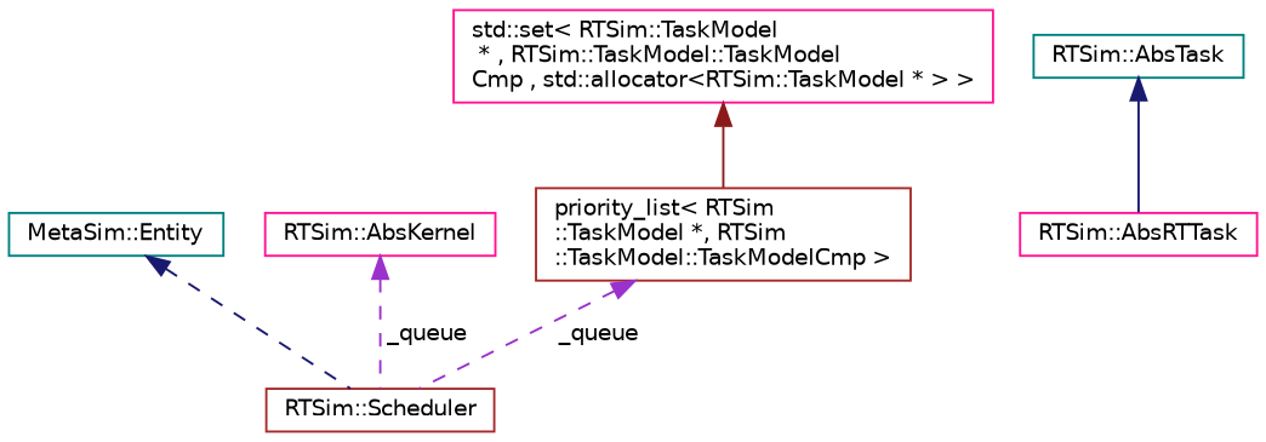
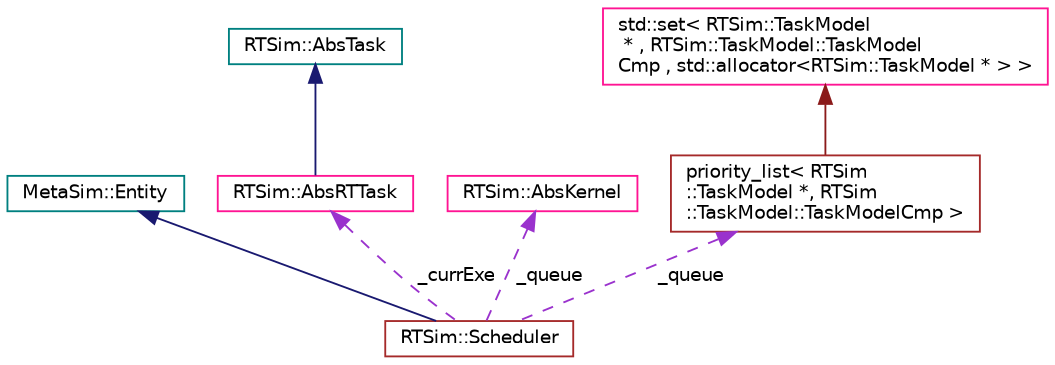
  digraph {
    rankdir=TB
    node [color=deeppink fillcolor=white fontname=Helvetica fontsize=10 shape=record style=filled]
    edge [color=darkorchid3 dir=back fontname=Helvetica fontsize=10 labelfontname=Helvetica labelfontsize=10 style=solid]
    n1 [color=brown height=0.2 label="RTSim::Scheduler" width=0.4]
    n2 [color=teal height=0.2 label="MetaSim::Entity" width=0.4]
    n3 [height=0.2 label="RTSim::AbsRTTask" width=0.4]
    n4 [color=teal height=0.2 label="RTSim::AbsTask" width=0.4]
    n5 [height=0.2 label="RTSim::AbsKernel" width=0.4]
    n6 [color=brown height=0.2 label="priority_list\< RTSim\l::TaskModel *, RTSim\l::TaskModel::TaskModelCmp \>" width=0.4]
    n7 [height=0.2 label="std::set\< RTSim::TaskModel\l * , RTSim::TaskModel::TaskModel\lCmp , std::allocator\<RTSim::TaskModel * \>  \>" width=0.4]
-   n2 -> n1 [color=midnightblue style=dashed]
+   n2 -> n1 [color=midnightblue]
+   n3 -> n1 [label=" _currExe" style=dashed]
    n4 -> n3 [color=midnightblue]
    n5 -> n1 [label=" _queue" style=dashed]
    n6 -> n1 [label=" _queue" style=dashed]
    n7 -> n6 [color=firebrick4]
  }
